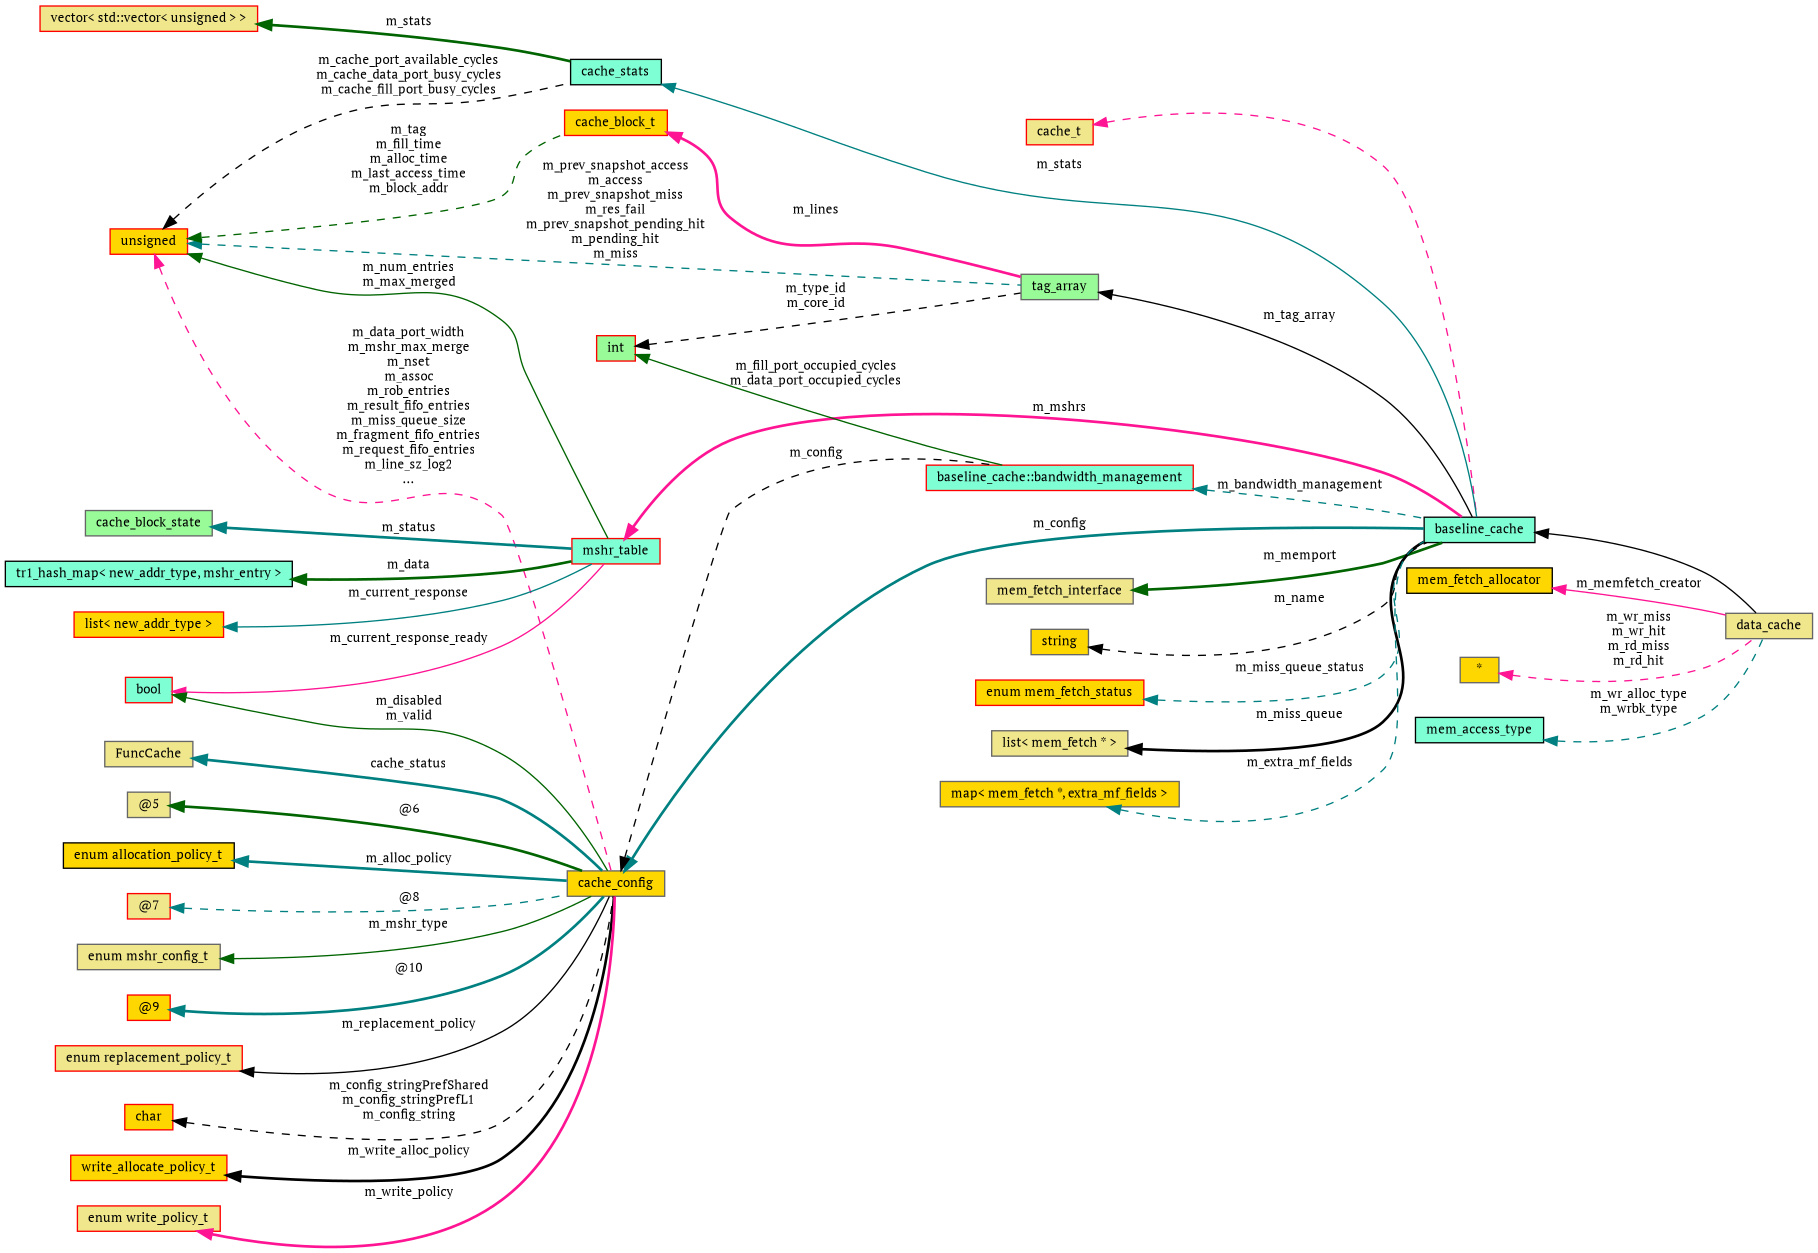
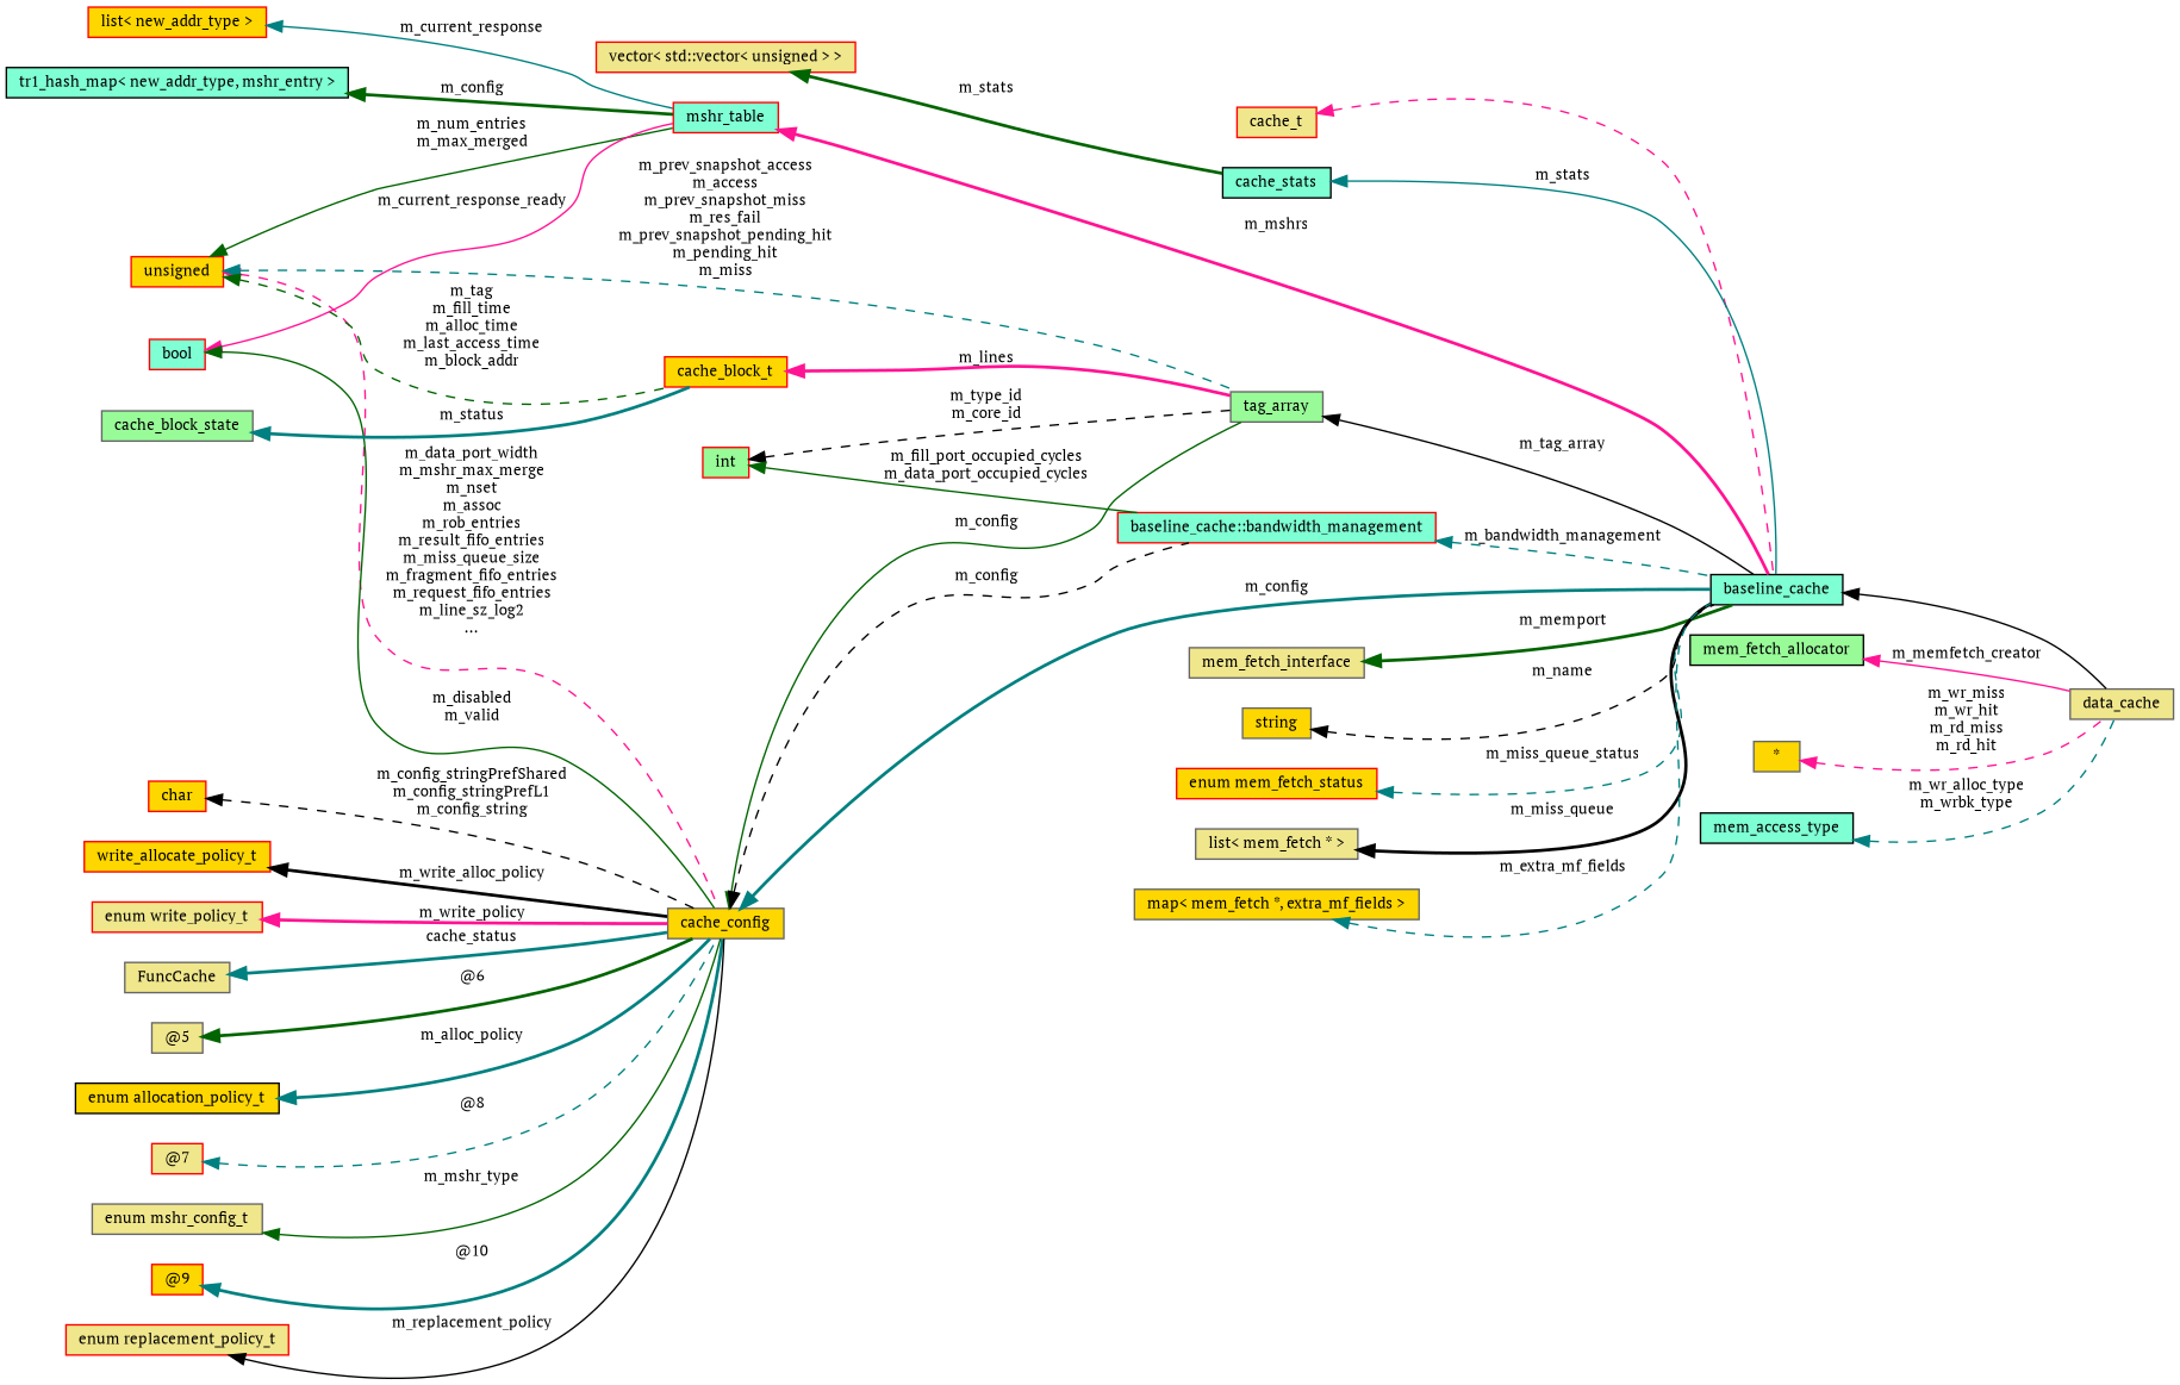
  digraph {
    fontname="PT Serif"
    rankdir=LR
    node [color=red fillcolor=gold fontname="PT Serif" fontsize=10 shape=record style=filled]
    edge [color=teal dir=back fontname="PT Serif" fontsize=10 labelfontname=FreeSans labelfontsize=10 style=dashed]
    n1 [color=gray40 fillcolor=khaki fontcolor=black height=0.2 label=data_cache width=0.4]
    n2 [color=black fillcolor=aquamarine height=0.2 label=baseline_cache width=0.4]
    n3 [fillcolor=khaki height=0.2 label=cache_t width=0.4]
    n4 [color=black fillcolor=aquamarine height=0.2 label=cache_stats width=0.4]
    n5 [fillcolor=khaki height=0.2 label="vector\< std::vector\< unsigned \> \>" width=0.4]
    n6 [height=0.2 label=unsigned width=0.4]
    n7 [fillcolor=aquamarine height=0.2 label=mshr_table width=0.4]
    n8 [color=gray40 height=0.2 label=cache_config width=0.4]
    n9 [color=gray40 fillcolor=palegreen height=0.2 label=tag_array width=0.4]
    n10 [height=0.2 label=cache_block_t width=0.4]
    n11 [fillcolor=aquamarine height=0.2 label="baseline_cache::bandwidth_management" width=0.4]
    n12 [color=black fillcolor=aquamarine height=0.2 label="tr1_hash_map\< new_addr_type, mshr_entry \>" width=0.4]
    n13 [height=0.2 label="list\< new_addr_type \>" width=0.4]
    n14 [fillcolor=aquamarine height=0.2 label=bool width=0.4]
    n15 [color=gray40 fillcolor=khaki height=0.2 label=mem_fetch_interface width=0.4]
    n16 [fillcolor=palegreen height=0.2 label=int width=0.4]
    n17 [height=0.2 label=char width=0.4]
    n18 [height=0.2 label=write_allocate_policy_t width=0.4]
    n19 [fillcolor=khaki height=0.2 label="enum write_policy_t" width=0.4]
    n20 [color=gray40 fillcolor=khaki height=0.2 label=FuncCache width=0.4]
    n21 [color=gray40 fillcolor=khaki height=0.2 label="@5" width=0.4]
    n22 [color=black height=0.2 label="enum allocation_policy_t" width=0.4]
    n23 [fillcolor=khaki height=0.2 label="@7" width=0.4]
    n24 [color=gray40 fillcolor=khaki height=0.2 label="enum mshr_config_t" width=0.4]
    n25 [height=0.2 label="@9" width=0.4]
    n26 [fillcolor=khaki height=0.2 label="enum replacement_policy_t" width=0.4]
    n27 [color=gray40 height=0.2 label=string width=0.4]
    n28 [height=0.2 label="enum mem_fetch_status" width=0.4]
    n29 [color=gray40 fillcolor=khaki height=0.2 label="list\< mem_fetch * \>" width=0.4]
    n30 [color=gray40 fillcolor=palegreen height=0.2 label=cache_block_state width=0.4]
    n31 [color=gray40 height=0.2 label="map\< mem_fetch *, extra_mf_fields \>" width=0.4]
-   n32 [color=black height=0.2 label=mem_fetch_allocator width=0.4]
+   n32 [color=black fillcolor=palegreen height=0.2 label=mem_fetch_allocator width=0.4]
    n33 [color=gray40 height=0.2 label="*" width=0.4]
    n34 [color=black fillcolor=aquamarine height=0.2 label=mem_access_type width=0.4]
    n2 -> n1 [color=black style=solid]
    n3 -> n2 [color=deeppink]
    n4 -> n2 [label=m_stats style=solid]
    n5 -> n4 [color=darkgreen label=m_stats style=bold]
-   n6 -> n4 [color=black label="m_cache_port_available_cycles\nm_cache_data_port_busy_cycles\nm_cache_fill_port_busy_cycles"]
    n6 -> n7 [color=darkgreen label="m_num_entries\nm_max_merged" style=solid]
    n6 -> n8 [color=deeppink label="m_data_port_width\nm_mshr_max_merge\nm_nset\nm_assoc\nm_rob_entries\nm_result_fifo_entries\nm_miss_queue_size\nm_fragment_fifo_entries\nm_request_fifo_entries\nm_line_sz_log2\n..."]
    n6 -> n9 [label="m_prev_snapshot_access\nm_access\nm_prev_snapshot_miss\nm_res_fail\nm_prev_snapshot_pending_hit\nm_pending_hit\nm_miss"]
    n6 -> n10 [color=darkgreen label="m_tag\nm_fill_time\nm_alloc_time\nm_last_access_time\nm_block_addr"]
    n7 -> n2 [color=deeppink label=m_mshrs style=bold]
    n8 -> n2 [label=m_config style=bold]
+   n8 -> n9 [color=darkgreen label=m_config style=solid]
    n8 -> n11 [color=black label=m_config]
    n9 -> n2 [color=black label=m_tag_array style=solid]
    n10 -> n9 [color=deeppink label=m_lines style=bold]
    n11 -> n2 [label=m_bandwidth_management]
-   n12 -> n7 [color=darkgreen label=m_data style=bold]
+   n12 -> n7 [color=darkgreen label=m_config style=bold]
    n13 -> n7 [label=m_current_response style=solid]
    n14 -> n7 [color=deeppink label=m_current_response_ready style=solid]
    n14 -> n8 [color=darkgreen label="m_disabled\nm_valid" style=solid]
    n15 -> n2 [color=darkgreen label=m_memport style=bold]
    n16 -> n9 [color=black label="m_type_id\nm_core_id"]
    n16 -> n11 [color=darkgreen label="m_fill_port_occupied_cycles\nm_data_port_occupied_cycles" style=solid]
    n17 -> n8 [color=black label="m_config_stringPrefShared\nm_config_stringPrefL1\nm_config_string"]
    n18 -> n8 [color=black label=m_write_alloc_policy style=bold]
    n19 -> n8 [color=deeppink label=m_write_policy style=bold]
    n20 -> n8 [label=cache_status style=bold]
    n21 -> n8 [color=darkgreen label="@6" style=bold]
    n22 -> n8 [label=m_alloc_policy style=bold]
    n23 -> n8 [label="@8"]
    n24 -> n8 [color=darkgreen label=m_mshr_type style=solid]
    n25 -> n8 [label="@10" style=bold]
    n26 -> n8 [color=black label=m_replacement_policy style=solid]
    n27 -> n2 [color=black label=m_name]
    n28 -> n2 [label=m_miss_queue_status]
    n29 -> n2 [color=black label=m_miss_queue style=bold]
-   n30 -> n7 [label=m_status style=bold]
+   n30 -> n10 [label=m_status style=bold]
    n31 -> n2 [label=m_extra_mf_fields]
    n32 -> n1 [color=deeppink label=m_memfetch_creator style=solid]
    n33 -> n1 [color=deeppink label="m_wr_miss\nm_wr_hit\nm_rd_miss\nm_rd_hit"]
    n34 -> n1 [label="m_wr_alloc_type\nm_wrbk_type"]
  }
